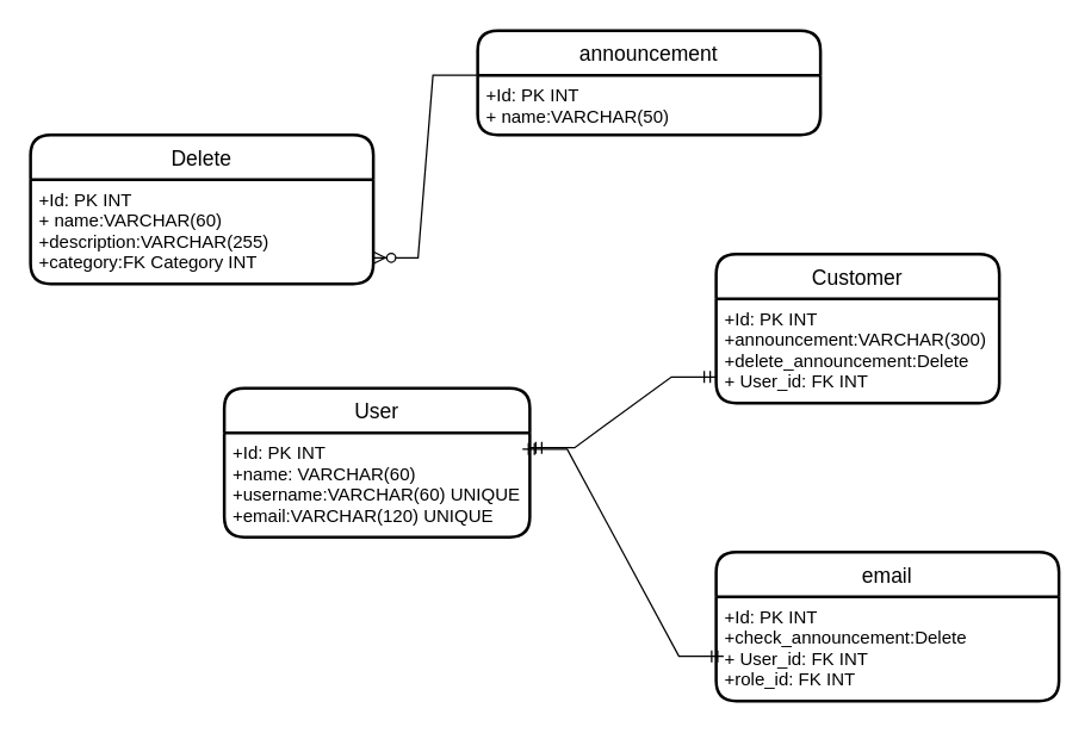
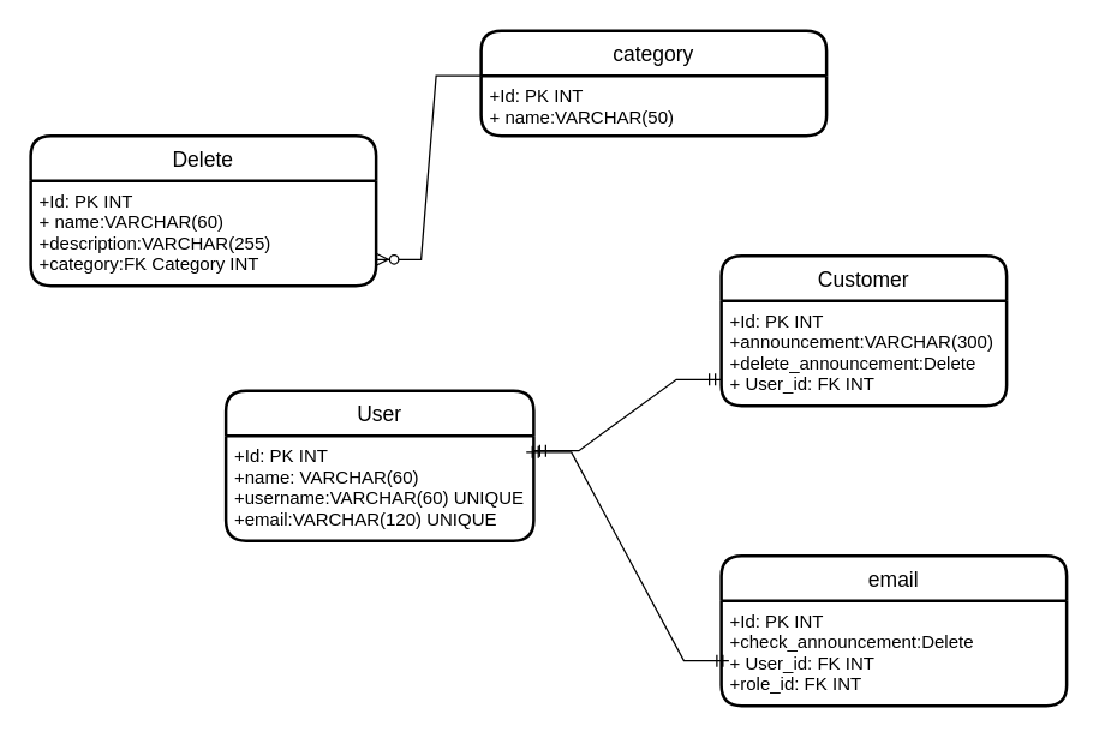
  <mxCell id="0" />
  <mxCell id="1" parent="0" />
  <mxCell id="2" value="Delete" style="swimlane;childLayout=stackLayout;horizontal=1;startSize=30;horizontalStack=0;rounded=1;fontSize=14;fontStyle=0;strokeWidth=2;resizeParent=0;resizeLast=1;shadow=0;dashed=0;align=center;" vertex="1" parent="1"><mxGeometry x="20" width="230" height="100" as="geometry" y="90"><mxRectangle x="50" y="30" width="80" height="30" as="alternateBounds" /></mxGeometry></mxCell>
  <mxCell id="3" value="+Id: PK INT&#10;+ name:VARCHAR(60)&#10;+description:VARCHAR(255)&#10;+category:FK Category INT" style="align=left;strokeColor=none;fillColor=none;spacingLeft=4;fontSize=12;verticalAlign=top;resizable=0;rotatable=0;part=1;" vertex="1" parent="2"><mxGeometry y="30" width="230" height="70" as="geometry" /></mxCell>
  <mxCell id="4" style="edgeStyle=orthogonalEdgeStyle;rounded=0;orthogonalLoop=1;jettySize=auto;html=1;exitX=0.5;exitY=1;exitDx=0;exitDy=0;" edge="1" parent="2" source="3" target="3"><mxGeometry relative="1" as="geometry" /></mxCell>
- <mxCell id="5" value="announcement" style="swimlane;childLayout=stackLayout;horizontal=1;startSize=30;horizontalStack=0;rounded=1;fontSize=14;fontStyle=0;strokeWidth=2;resizeParent=0;resizeLast=1;shadow=0;dashed=0;align=center;" vertex="1" parent="1"><mxGeometry x="320" y="20" width="230" height="70" as="geometry"><mxRectangle x="50" y="30" width="80" height="30" as="alternateBounds" /></mxGeometry></mxCell>
+ <mxCell id="5" value="category" style="swimlane;childLayout=stackLayout;horizontal=1;startSize=30;horizontalStack=0;rounded=1;fontSize=14;fontStyle=0;strokeWidth=2;resizeParent=0;resizeLast=1;shadow=0;dashed=0;align=center;" vertex="1" parent="1"><mxGeometry x="320" y="20" width="230" height="70" as="geometry"><mxRectangle x="50" y="30" width="80" height="30" as="alternateBounds" /></mxGeometry></mxCell>
  <mxCell id="6" value="+Id: PK INT&#10;+ name:VARCHAR(50)&#10;" style="align=left;strokeColor=none;fillColor=none;spacingLeft=4;fontSize=12;verticalAlign=top;resizable=0;rotatable=0;part=1;" vertex="1" parent="5"><mxGeometry y="30" width="230" height="40" as="geometry" /></mxCell>
  <mxCell id="7" value="" style="edgeStyle=entityRelationEdgeStyle;fontSize=12;html=1;endArrow=ERzeroToMany;endFill=1;rounded=0;exitX=0;exitY=0;exitDx=0;exitDy=0;entryX=1;entryY=0.75;entryDx=0;entryDy=0;" edge="1" parent="1" source="6" target="3"><mxGeometry width="100" height="100" relative="1" as="geometry"><mxPoint x="370" y="220" as="sourcePoint" /><mxPoint x="470" y="120" as="targetPoint" /></mxGeometry></mxCell>
  <mxCell id="8" value="User" style="swimlane;childLayout=stackLayout;horizontal=1;startSize=30;horizontalStack=0;rounded=1;fontSize=14;fontStyle=0;strokeWidth=2;resizeParent=0;resizeLast=1;shadow=0;dashed=0;align=center;" vertex="1" parent="1"><mxGeometry x="150" y="260" width="205" height="100" as="geometry" /></mxCell>
  <mxCell id="9" value="+Id: PK INT&#10;+name: VARCHAR(60)&#10;+username:VARCHAR(60) UNIQUE&#10;+email:VARCHAR(120) UNIQUE" style="align=left;strokeColor=none;fillColor=none;spacingLeft=4;fontSize=12;verticalAlign=top;resizable=0;rotatable=0;part=1;" vertex="1" parent="8"><mxGeometry y="30" width="205" height="70" as="geometry" /></mxCell>
  <mxCell id="10" value="email" style="swimlane;childLayout=stackLayout;horizontal=1;startSize=30;horizontalStack=0;rounded=1;fontSize=14;fontStyle=0;strokeWidth=2;resizeParent=0;resizeLast=1;shadow=0;dashed=0;align=center;" vertex="1" parent="1"><mxGeometry x="480" y="370" width="230" height="100" as="geometry" /></mxCell>
  <mxCell id="11" value="+Id: PK INT&#10;+check_announcement:Delete&#10;+ User_id: FK INT&#10;+role_id: FK INT" style="align=left;strokeColor=none;fillColor=none;spacingLeft=4;fontSize=12;verticalAlign=top;resizable=0;rotatable=0;part=1;" vertex="1" parent="10"><mxGeometry y="30" width="230" height="70" as="geometry" /></mxCell>
  <mxCell id="12" value="Customer" style="swimlane;childLayout=stackLayout;horizontal=1;startSize=30;horizontalStack=0;rounded=1;fontSize=14;fontStyle=0;strokeWidth=2;resizeParent=0;resizeLast=1;shadow=0;dashed=0;align=center;" vertex="1" parent="1"><mxGeometry x="480" y="170" width="190" height="100" as="geometry" /></mxCell>
  <mxCell id="13" value="+Id: PK INT&#10;+announcement:VARCHAR(300)&#10;+delete_announcement:Delete&#10;+ User_id: FK INT" style="align=left;strokeColor=none;fillColor=none;spacingLeft=4;fontSize=12;verticalAlign=top;resizable=0;rotatable=0;part=1;" vertex="1" parent="12"><mxGeometry y="30" width="190" height="70" as="geometry" /></mxCell>
  <mxCell id="14" value="" style="edgeStyle=entityRelationEdgeStyle;fontSize=12;html=1;endArrow=ERmandOne;startArrow=ERmandOne;rounded=0;exitX=1;exitY=0.143;exitDx=0;exitDy=0;exitPerimeter=0;entryX=0;entryY=0.75;entryDx=0;entryDy=0;" edge="1" parent="1" source="9" target="13"><mxGeometry width="100" height="100" relative="1" as="geometry"><mxPoint x="370" y="220" as="sourcePoint" /><mxPoint x="470" y="120" as="targetPoint" /></mxGeometry></mxCell>
  <mxCell id="15" value="" style="edgeStyle=entityRelationEdgeStyle;fontSize=12;html=1;endArrow=ERmandOne;startArrow=ERmandOne;rounded=0;exitX=0.976;exitY=0.157;exitDx=0;exitDy=0;exitPerimeter=0;" edge="1" parent="1" source="9"><mxGeometry width="100" height="100" relative="1" as="geometry"><mxPoint x="385" y="540" as="sourcePoint" /><mxPoint x="485" y="440" as="targetPoint" /></mxGeometry></mxCell>
